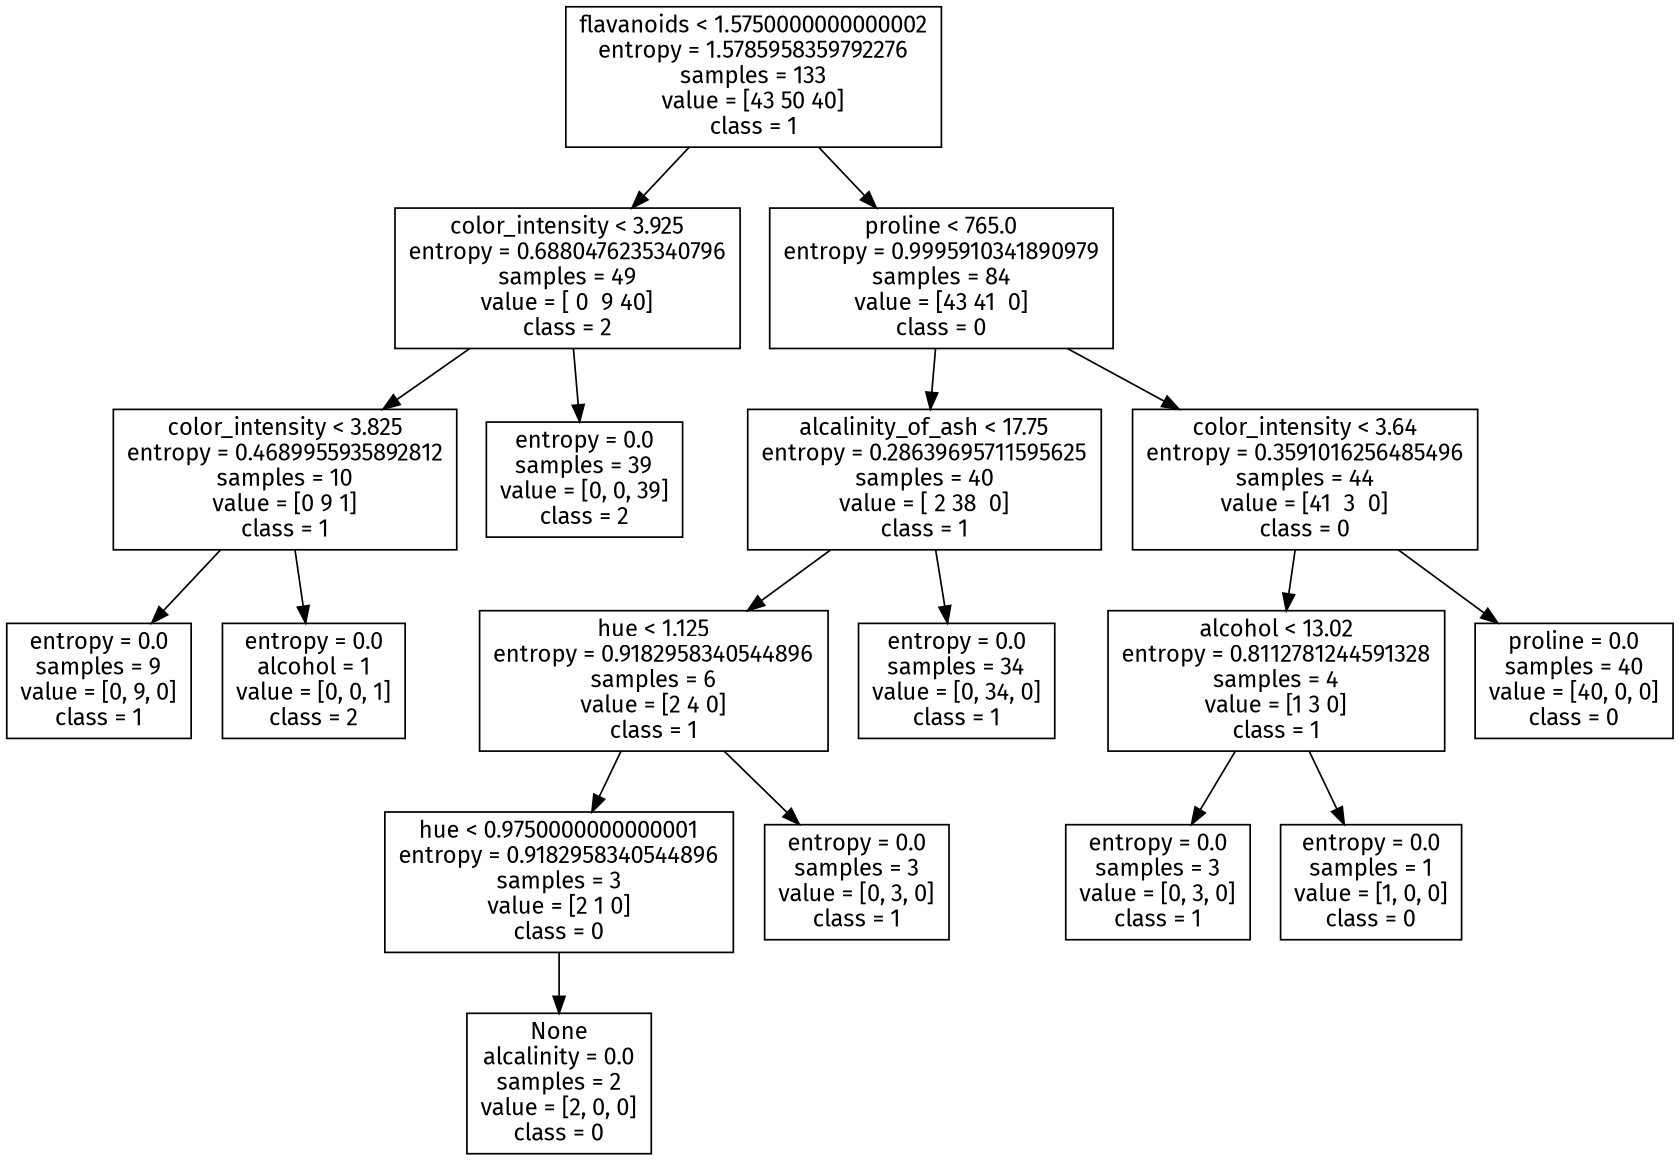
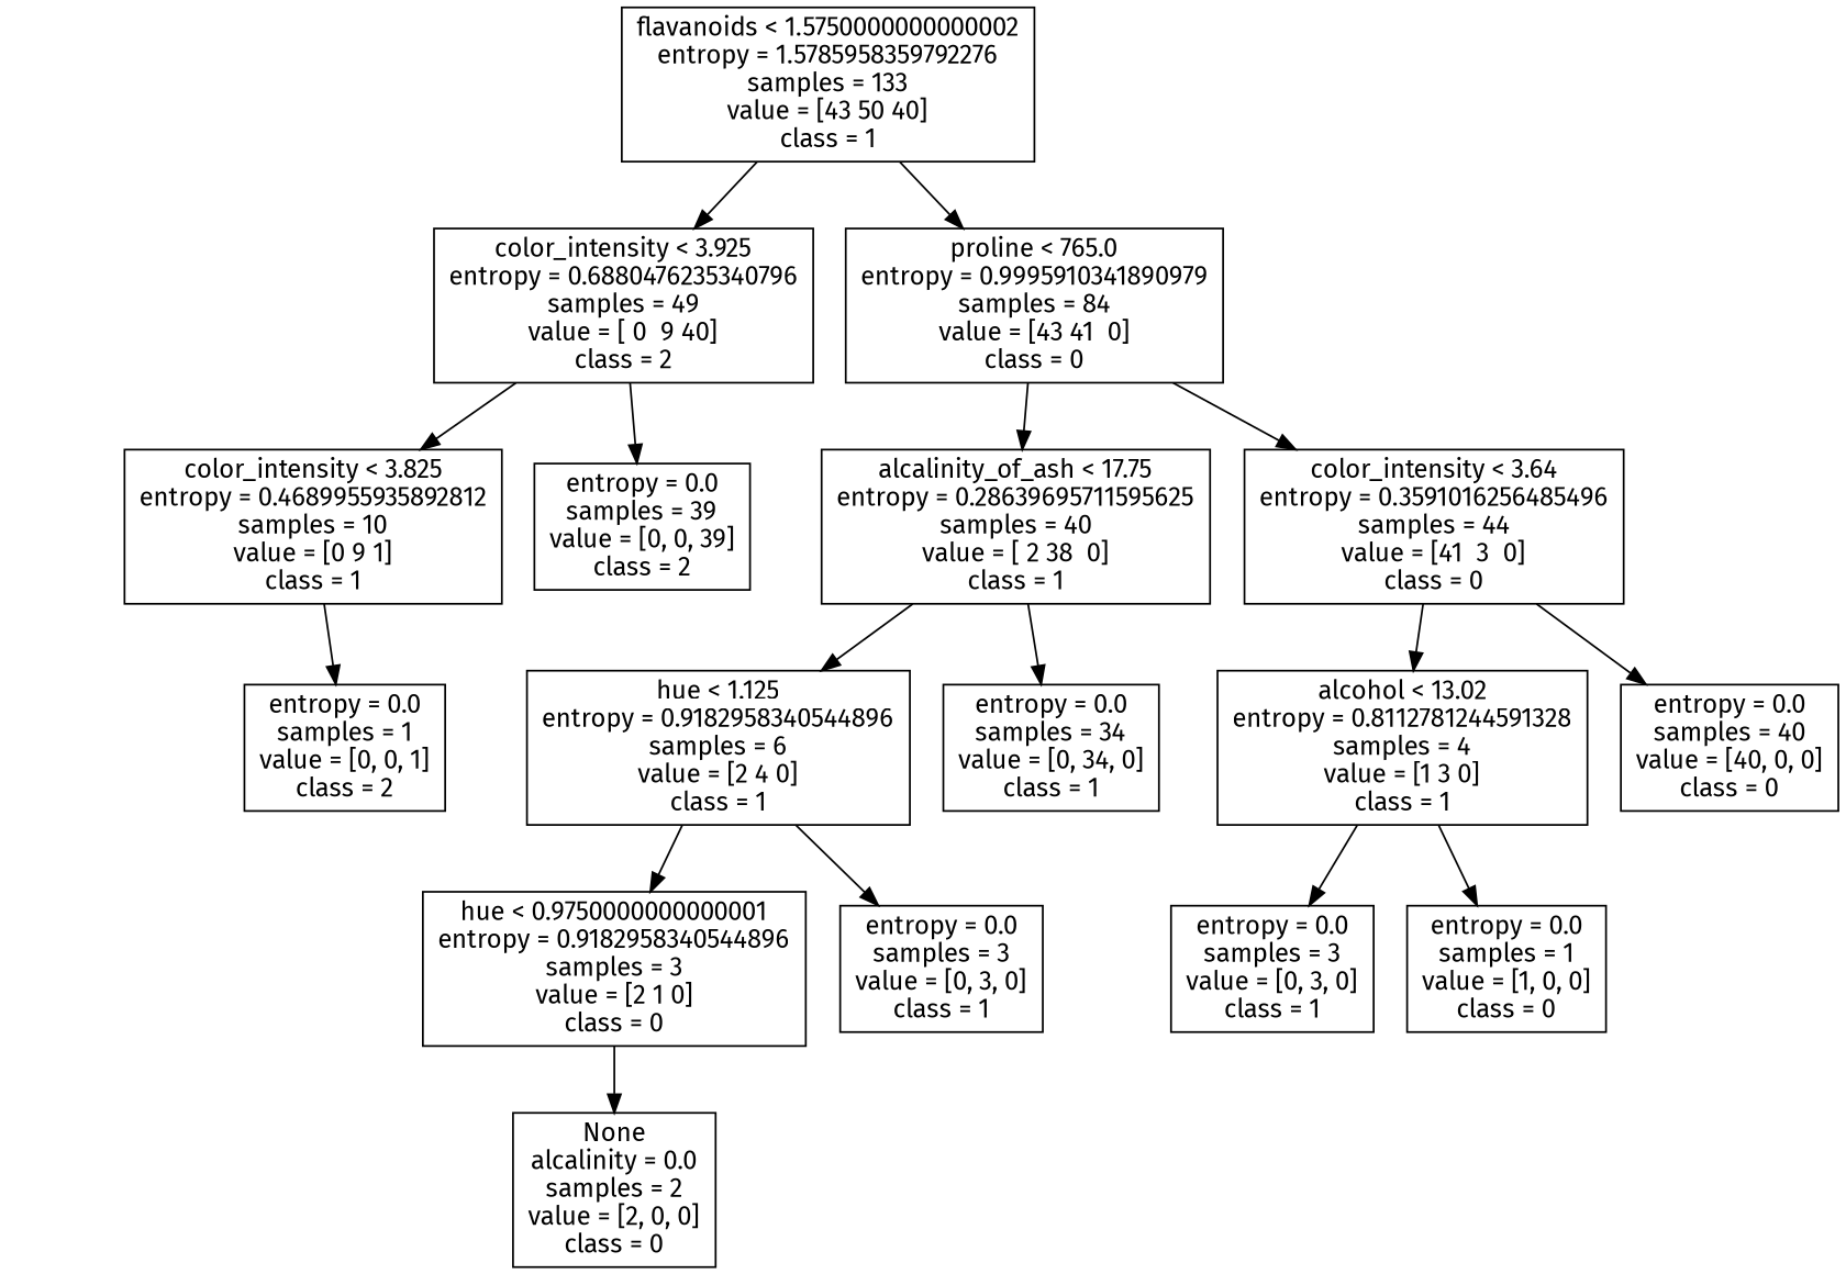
  digraph {
    fontname="Fira Sans"
    node [fontname="Fira Sans" shape=box]
    edge [fontname="Fira Sans"]
    n1 [label="flavanoids < 1.5750000000000002\nentropy = 1.5785958359792276\nsamples = 133\nvalue = [43 50 40]\nclass = 1"]
    n2 [label="color_intensity < 3.925\nentropy = 0.6880476235340796\nsamples = 49\nvalue = [ 0  9 40]\nclass = 2"]
    n3 [label="proline < 765.0\nentropy = 0.9995910341890979\nsamples = 84\nvalue = [43 41  0]\nclass = 0"]
    n4 [label="color_intensity < 3.825\nentropy = 0.4689955935892812\nsamples = 10\nvalue = [0 9 1]\nclass = 1"]
    n5 [label="entropy = 0.0\nsamples = 39\nvalue = [0, 0, 39]\nclass = 2"]
    n6 [label="alcalinity_of_ash < 17.75\nentropy = 0.28639695711595625\nsamples = 40\nvalue = [ 2 38  0]\nclass = 1"]
    n7 [label="color_intensity < 3.64\nentropy = 0.3591016256485496\nsamples = 44\nvalue = [41  3  0]\nclass = 0"]
-   n8 [label="entropy = 0.0\nsamples = 9\nvalue = [0, 9, 0]\nclass = 1"]
-   n9 [label="entropy = 0.0\nalcohol = 1\nvalue = [0, 0, 1]\nclass = 2"]
+   n9 [label="entropy = 0.0\nsamples = 1\nvalue = [0, 0, 1]\nclass = 2"]
    n10 [label="hue < 1.125\nentropy = 0.9182958340544896\nsamples = 6\nvalue = [2 4 0]\nclass = 1"]
    n11 [label="entropy = 0.0\nsamples = 34\nvalue = [0, 34, 0]\nclass = 1"]
    n12 [label="alcohol < 13.02\nentropy = 0.8112781244591328\nsamples = 4\nvalue = [1 3 0]\nclass = 1"]
-   n13 [label="proline = 0.0\nsamples = 40\nvalue = [40, 0, 0]\nclass = 0"]
+   n13 [label="entropy = 0.0\nsamples = 40\nvalue = [40, 0, 0]\nclass = 0"]
    n14 [label="hue < 0.9750000000000001\nentropy = 0.9182958340544896\nsamples = 3\nvalue = [2 1 0]\nclass = 0"]
    n15 [label="entropy = 0.0\nsamples = 3\nvalue = [0, 3, 0]\nclass = 1"]
    n16 [label="None\nalcalinity = 0.0\nsamples = 2\nvalue = [2, 0, 0]\nclass = 0"]
    n17 [label="entropy = 0.0\nsamples = 3\nvalue = [0, 3, 0]\nclass = 1"]
    n18 [label="entropy = 0.0\nsamples = 1\nvalue = [1, 0, 0]\nclass = 0"]
    n1 -> n2
    n1 -> n3
    n2 -> n4
    n2 -> n5
    n3 -> n6
    n3 -> n7
-   n4 -> n8
    n4 -> n9
    n6 -> n10
    n6 -> n11
    n7 -> n12
    n7 -> n13
    n10 -> n14
    n10 -> n15
    n12 -> n17
    n12 -> n18
    n14 -> n16
  }
